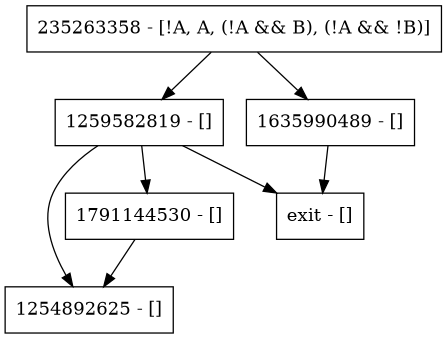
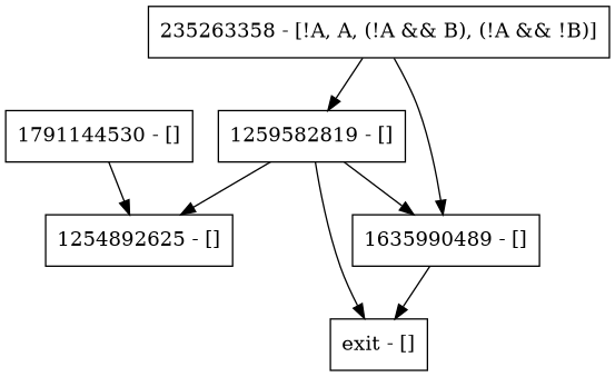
  digraph {
    node [shape=record]
    n1 [label="1254892625 - []"]
    n2 [label="exit - []"]
    n3 [label="235263358 - [!A, A, (!A && B), (!A && !B)]"]
    n4 [label="1259582819 - []"]
    n5 [label="1635990489 - []"]
    n6 [label="1791144530 - []"]
    n3 -> n4
    n3 -> n5
    n4 -> n1
    n4 -> n2
-   n4 -> n6
+   n4 -> n5
    n5 -> n2
    n6 -> n1
  }
